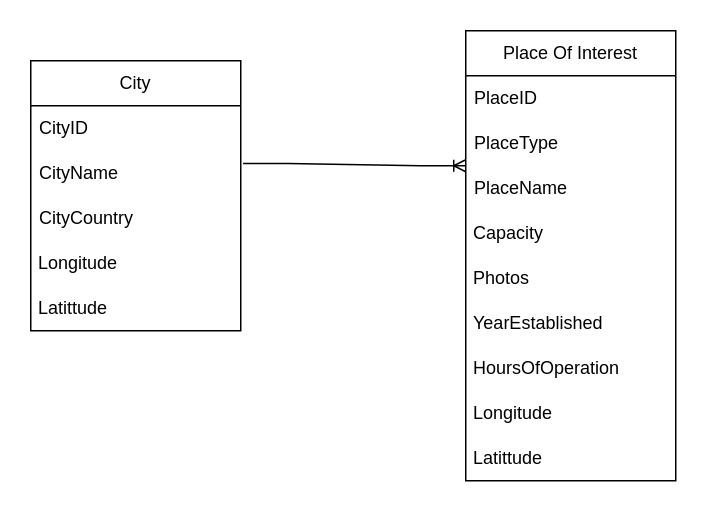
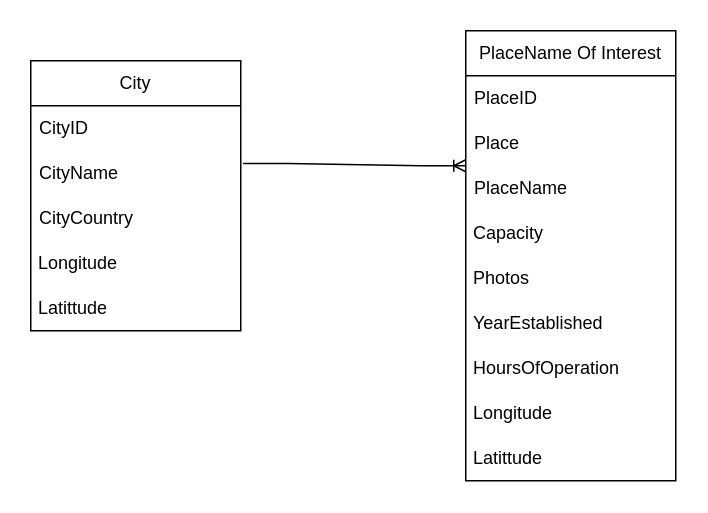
  <mxCell id="0" />
  <mxCell id="1" parent="0" />
  <mxCell id="2" value="City" style="swimlane;fontStyle=0;childLayout=stackLayout;horizontal=1;startSize=30;horizontalStack=0;resizeParent=1;resizeParentMax=0;resizeLast=0;collapsible=1;marginBottom=0;whiteSpace=wrap;html=1;" vertex="1" parent="1"><mxGeometry x="20" y="40" width="140" height="180" as="geometry" /></mxCell>
  <mxCell id="3" value="CityID" style="text;strokeColor=none;fillColor=none;align=left;verticalAlign=middle;spacingLeft=4;spacingRight=4;overflow=hidden;points=[[0,0.5],[1,0.5]];portConstraint=eastwest;rotatable=0;whiteSpace=wrap;html=1;" vertex="1" parent="2"><mxGeometry y="30" width="140" height="30" as="geometry" /></mxCell>
  <mxCell id="4" value="CityName" style="text;strokeColor=none;fillColor=none;align=left;verticalAlign=middle;spacingLeft=4;spacingRight=4;overflow=hidden;points=[[0,0.5],[1,0.5]];portConstraint=eastwest;rotatable=0;whiteSpace=wrap;html=1;" vertex="1" parent="2"><mxGeometry y="60" width="140" height="30" as="geometry" /></mxCell>
  <mxCell id="5" value="CityCountry" style="text;strokeColor=none;fillColor=none;align=left;verticalAlign=middle;spacingLeft=4;spacingRight=4;overflow=hidden;points=[[0,0.5],[1,0.5]];portConstraint=eastwest;rotatable=0;whiteSpace=wrap;html=1;" vertex="1" parent="2"><mxGeometry y="90" width="140" height="30" as="geometry" /></mxCell>
  <mxCell id="6" value="&amp;nbsp;Longitude" style="text;html=1;align=left;verticalAlign=middle;resizable=0;points=[];autosize=1;strokeColor=none;fillColor=none;" vertex="1" parent="2"><mxGeometry y="120" width="140" height="30" as="geometry" /></mxCell>
  <mxCell id="7" value="&amp;nbsp;Latittude" style="text;html=1;align=left;verticalAlign=middle;resizable=0;points=[];autosize=1;strokeColor=none;fillColor=none;" vertex="1" parent="2"><mxGeometry y="150" width="140" height="30" as="geometry" /></mxCell>
- <mxCell id="8" value="Place Of Interest" style="swimlane;fontStyle=0;childLayout=stackLayout;horizontal=1;startSize=30;horizontalStack=0;resizeParent=1;resizeParentMax=0;resizeLast=0;collapsible=1;marginBottom=0;whiteSpace=wrap;html=1;" vertex="1" parent="1"><mxGeometry x="310" y="20" width="140" height="300" as="geometry"><mxRectangle x="160" y="270" width="130" height="30" as="alternateBounds" /></mxGeometry></mxCell>
+ <mxCell id="8" value="PlaceName Of Interest" style="swimlane;fontStyle=0;childLayout=stackLayout;horizontal=1;startSize=30;horizontalStack=0;resizeParent=1;resizeParentMax=0;resizeLast=0;collapsible=1;marginBottom=0;whiteSpace=wrap;html=1;" vertex="1" parent="1"><mxGeometry x="310" y="20" width="140" height="300" as="geometry"><mxRectangle x="160" y="270" width="130" height="30" as="alternateBounds" /></mxGeometry></mxCell>
  <mxCell id="9" value="PlaceID" style="text;strokeColor=none;fillColor=none;align=left;verticalAlign=middle;spacingLeft=4;spacingRight=4;overflow=hidden;points=[[0,0.5],[1,0.5]];portConstraint=eastwest;rotatable=0;whiteSpace=wrap;html=1;" vertex="1" parent="8"><mxGeometry y="30" width="140" height="30" as="geometry" /></mxCell>
- <mxCell id="10" value="PlaceType" style="text;strokeColor=none;fillColor=none;align=left;verticalAlign=middle;spacingLeft=4;spacingRight=4;overflow=hidden;points=[[0,0.5],[1,0.5]];portConstraint=eastwest;rotatable=0;whiteSpace=wrap;html=1;" vertex="1" parent="8"><mxGeometry y="60" width="140" height="30" as="geometry" /></mxCell>
+ <mxCell id="10" value="Place" style="text;strokeColor=none;fillColor=none;align=left;verticalAlign=middle;spacingLeft=4;spacingRight=4;overflow=hidden;points=[[0,0.5],[1,0.5]];portConstraint=eastwest;rotatable=0;whiteSpace=wrap;html=1;" vertex="1" parent="8"><mxGeometry y="60" width="140" height="30" as="geometry" /></mxCell>
  <mxCell id="11" value="PlaceName" style="text;strokeColor=none;fillColor=none;align=left;verticalAlign=middle;spacingLeft=4;spacingRight=4;overflow=hidden;points=[[0,0.5],[1,0.5]];portConstraint=eastwest;rotatable=0;whiteSpace=wrap;html=1;" vertex="1" parent="8"><mxGeometry y="90" width="140" height="30" as="geometry" /></mxCell>
  <mxCell id="12" value="&amp;nbsp;Capacity" style="text;html=1;align=left;verticalAlign=middle;resizable=0;points=[];autosize=1;strokeColor=none;fillColor=none;" vertex="1" parent="8"><mxGeometry y="120" width="140" height="30" as="geometry" /></mxCell>
  <mxCell id="13" value="&amp;nbsp;Photos" style="text;html=1;align=left;verticalAlign=middle;resizable=0;points=[];autosize=1;strokeColor=none;fillColor=none;" vertex="1" parent="8"><mxGeometry y="150" width="140" height="30" as="geometry" /></mxCell>
  <mxCell id="14" value="&amp;nbsp;YearEstablished" style="text;html=1;align=left;verticalAlign=middle;resizable=0;points=[];autosize=1;strokeColor=none;fillColor=none;" vertex="1" parent="8"><mxGeometry y="180" width="140" height="30" as="geometry" /></mxCell>
  <mxCell id="15" value="&amp;nbsp;HoursOfOperation" style="text;html=1;align=left;verticalAlign=middle;resizable=0;points=[];autosize=1;strokeColor=none;fillColor=none;" vertex="1" parent="8"><mxGeometry y="210" width="140" height="30" as="geometry" /></mxCell>
  <mxCell id="16" value="&amp;nbsp;Longitude" style="text;html=1;align=left;verticalAlign=middle;resizable=0;points=[];autosize=1;strokeColor=none;fillColor=none;" vertex="1" parent="8"><mxGeometry y="240" width="140" height="30" as="geometry" /></mxCell>
  <mxCell id="17" value="&amp;nbsp;Latittude" style="text;html=1;align=left;verticalAlign=middle;resizable=0;points=[];autosize=1;strokeColor=none;fillColor=none;" vertex="1" parent="8"><mxGeometry y="270" width="140" height="30" as="geometry" /></mxCell>
  <mxCell id="18" value="" style="edgeStyle=entityRelationEdgeStyle;fontSize=12;html=1;endArrow=ERoneToMany;rounded=0;exitX=1.011;exitY=0.283;exitDx=0;exitDy=0;exitPerimeter=0;" edge="1" parent="1" source="4"><mxGeometry width="100" height="100" relative="1" as="geometry"><mxPoint x="170" y="110" as="sourcePoint" /><mxPoint x="310" y="110" as="targetPoint" /><Array as="points"><mxPoint x="220" y="119" /><mxPoint x="120" y="119" /><mxPoint x="120" y="149" /><mxPoint x="190" y="159" /><mxPoint x="50" y="159" /><mxPoint x="140" y="119" /></Array></mxGeometry></mxCell>
